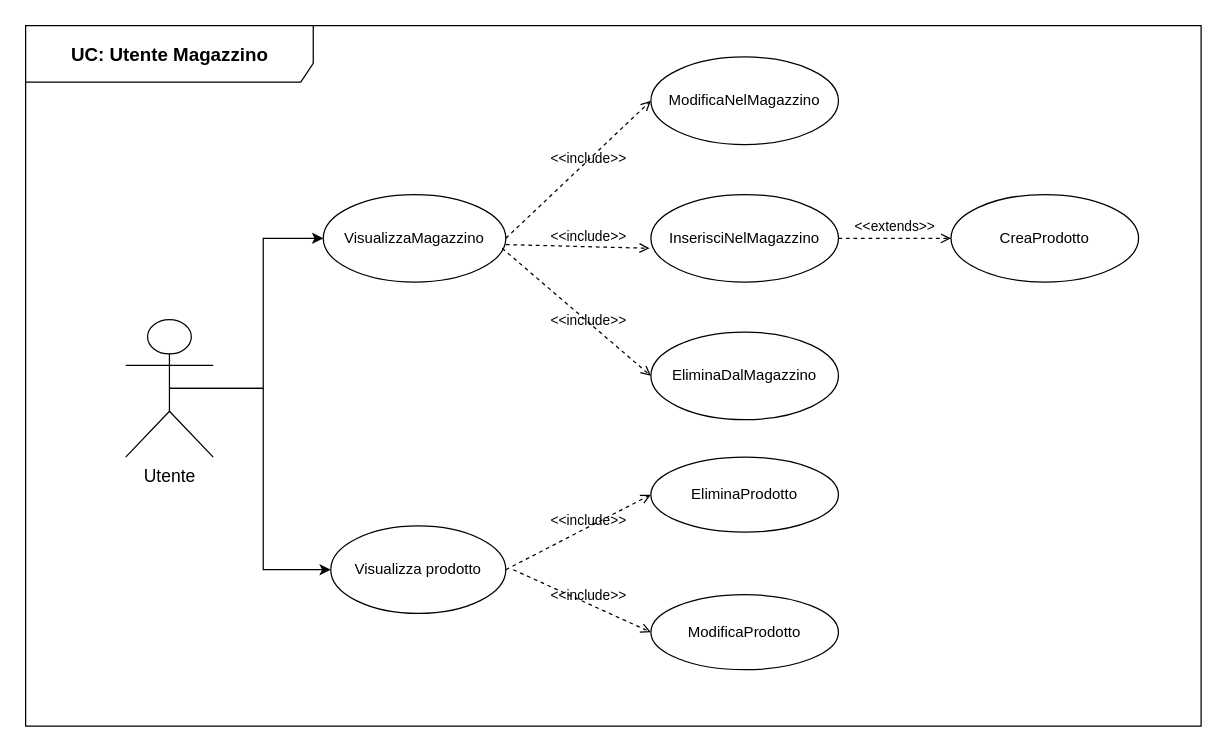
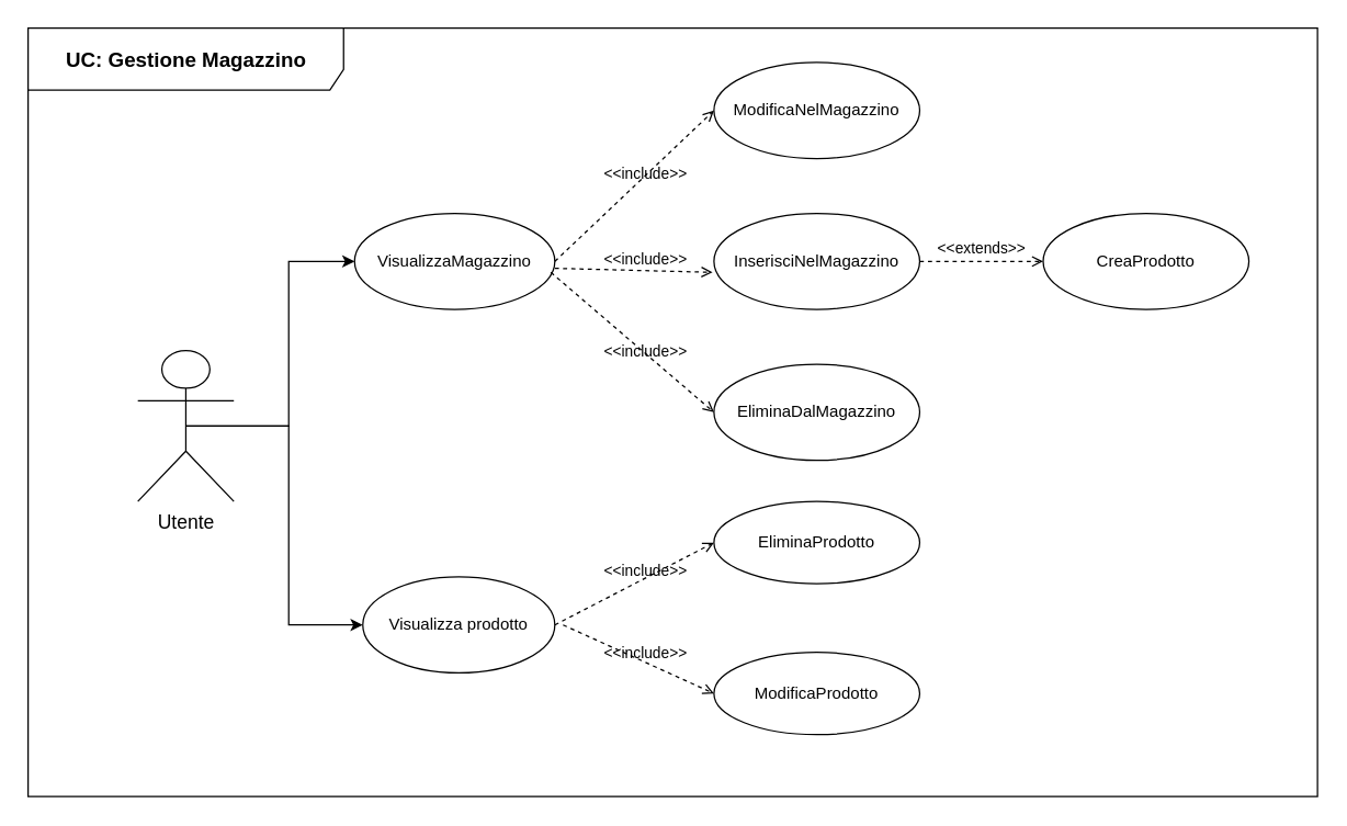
  <mxCell id="0" />
  <mxCell id="1" parent="0" />
  <mxCell id="2" style="edgeStyle=orthogonalEdgeStyle;rounded=0;orthogonalLoop=1;jettySize=auto;html=1;exitX=0.5;exitY=0.5;exitDx=0;exitDy=0;exitPerimeter=0;entryX=0;entryY=0.5;entryDx=0;entryDy=0;" edge="1" parent="1" source="3" target="6"><mxGeometry relative="1" as="geometry"><Array as="points"><mxPoint x="210" y="310" /><mxPoint x="210" y="190" /></Array></mxGeometry></mxCell>
  <mxCell id="3" value="&lt;font style=&quot;font-size: 14px&quot;&gt;Utente&lt;/font&gt;" style="shape=umlActor;verticalLabelPosition=bottom;verticalAlign=top;html=1;outlineConnect=0;fillColor=#ffffff;" vertex="1" parent="1"><mxGeometry x="100" y="255" width="70" height="110" as="geometry" /></mxCell>
  <mxCell id="4" value="InserisciNelMagazzino" style="ellipse;whiteSpace=wrap;html=1;fillColor=#ffffff;" vertex="1" parent="1"><mxGeometry x="520" y="155" width="150" height="70" as="geometry" /></mxCell>
  <mxCell id="5" value="EliminaProdotto" style="ellipse;whiteSpace=wrap;html=1;fillColor=#ffffff;" vertex="1" parent="1"><mxGeometry x="520" y="365" width="150" height="60" as="geometry" /></mxCell>
  <mxCell id="6" value="VisualizzaMagazzino" style="ellipse;whiteSpace=wrap;html=1;fillColor=#ffffff;" vertex="1" parent="1"><mxGeometry x="258" y="155" width="146" height="70" as="geometry" /></mxCell>
  <mxCell id="7" value="CreaProdotto" style="ellipse;whiteSpace=wrap;html=1;fillColor=#ffffff;" vertex="1" parent="1"><mxGeometry x="760" y="155" width="150" height="70" as="geometry" /></mxCell>
  <mxCell id="8" value="EliminaDalMagazzino" style="ellipse;whiteSpace=wrap;html=1;fillColor=#ffffff;" vertex="1" parent="1"><mxGeometry x="520" y="265" width="150" height="70" as="geometry" /></mxCell>
  <mxCell id="9" style="edgeStyle=orthogonalEdgeStyle;rounded=0;orthogonalLoop=1;jettySize=auto;html=1;exitX=0.5;exitY=0.5;exitDx=0;exitDy=0;entryX=0;entryY=0.5;entryDx=0;entryDy=0;exitPerimeter=0;" edge="1" parent="1" source="3" target="12"><mxGeometry relative="1" as="geometry"><Array as="points"><mxPoint x="210" y="310" /><mxPoint x="210" y="455" /></Array></mxGeometry></mxCell>
  <mxCell id="10" value="ModificaProdotto" style="ellipse;whiteSpace=wrap;html=1;fillColor=#ffffff;" vertex="1" parent="1"><mxGeometry x="520" y="475" width="150" height="60" as="geometry" /></mxCell>
  <mxCell id="11" value="ModificaNelMagazzino" style="ellipse;whiteSpace=wrap;html=1;fillColor=#ffffff;" vertex="1" parent="1"><mxGeometry x="520" y="45" width="150" height="70" as="geometry" /></mxCell>
  <mxCell id="12" value="Visualizza prodotto" style="ellipse;whiteSpace=wrap;html=1;" vertex="1" parent="1"><mxGeometry x="264" y="420" width="140" height="70" as="geometry" /></mxCell>
  <mxCell id="13" value="&amp;lt;&amp;lt;include&amp;gt;&amp;gt;" style="html=1;verticalAlign=bottom;labelBackgroundColor=none;endArrow=open;endFill=0;dashed=1;exitX=1;exitY=0.5;exitDx=0;exitDy=0;entryX=0;entryY=0.5;entryDx=0;entryDy=0;" edge="1" parent="1" source="6" target="11"><mxGeometry x="0.073" y="-6" width="160" relative="1" as="geometry"><mxPoint x="440" y="169.5" as="sourcePoint" /><mxPoint x="600" y="169.5" as="targetPoint" /><mxPoint x="-1" as="offset" /></mxGeometry></mxCell>
  <mxCell id="14" value="&amp;lt;&amp;lt;include&amp;gt;&amp;gt;" style="html=1;verticalAlign=bottom;labelBackgroundColor=none;endArrow=open;endFill=0;dashed=1;entryX=0;entryY=0.5;entryDx=0;entryDy=0;" edge="1" parent="1" target="10"><mxGeometry x="0.11" y="-2" width="160" relative="1" as="geometry"><mxPoint x="410" y="455" as="sourcePoint" /><mxPoint x="574" y="449.5" as="targetPoint" /><mxPoint as="offset" /></mxGeometry></mxCell>
  <mxCell id="15" value="&amp;lt;&amp;lt;include&amp;gt;&amp;gt;" style="html=1;verticalAlign=bottom;labelBackgroundColor=none;endArrow=open;endFill=0;dashed=1;entryX=0;entryY=0.5;entryDx=0;entryDy=0;exitX=1;exitY=0.5;exitDx=0;exitDy=0;" edge="1" parent="1" source="12" target="5"><mxGeometry x="0.109" y="-4" width="160" relative="1" as="geometry"><mxPoint x="414" y="445" as="sourcePoint" /><mxPoint x="574" y="445" as="targetPoint" /><mxPoint as="offset" /></mxGeometry></mxCell>
  <mxCell id="16" value="&amp;lt;&amp;lt;include&amp;gt;&amp;gt;" style="html=1;verticalAlign=bottom;labelBackgroundColor=none;endArrow=open;endFill=0;dashed=1;exitX=0.98;exitY=0.614;exitDx=0;exitDy=0;exitPerimeter=0;entryX=0;entryY=0.5;entryDx=0;entryDy=0;" edge="1" parent="1" source="6" target="8"><mxGeometry x="0.225" y="-6" width="160" relative="1" as="geometry"><mxPoint x="340" y="305" as="sourcePoint" /><mxPoint x="500" y="305" as="targetPoint" /><mxPoint as="offset" /></mxGeometry></mxCell>
  <mxCell id="17" value="&lt;div&gt;&amp;lt;&amp;lt;extends&amp;gt;&amp;gt;&lt;/div&gt;" style="html=1;verticalAlign=bottom;labelBackgroundColor=none;endArrow=open;endFill=0;dashed=1;entryX=0;entryY=0.5;entryDx=0;entryDy=0;exitX=1;exitY=0.5;exitDx=0;exitDy=0;" edge="1" parent="1" source="4" target="7"><mxGeometry width="160" relative="1" as="geometry"><mxPoint x="424" y="279.5" as="sourcePoint" /><mxPoint x="584" y="279.5" as="targetPoint" /></mxGeometry></mxCell>
  <mxCell id="18" value="&amp;lt;&amp;lt;include&amp;gt;&amp;gt;" style="html=1;verticalAlign=bottom;labelBackgroundColor=none;endArrow=open;endFill=0;dashed=1;entryX=-0.007;entryY=0.614;entryDx=0;entryDy=0;entryPerimeter=0;" edge="1" parent="1" target="4"><mxGeometry x="0.149" y="-1" width="160" relative="1" as="geometry"><mxPoint x="404" y="195" as="sourcePoint" /><mxPoint x="510" y="195.5" as="targetPoint" /><mxPoint as="offset" /></mxGeometry></mxCell>
- <mxCell id="19" value="&lt;b&gt;&lt;font style=&quot;font-size: 15px&quot;&gt;UC: Utente Magazzino&lt;/font&gt;&lt;/b&gt;" style="shape=umlFrame;tabPosition=left;html=1;boundedLbl=1;labelInHeader=1;width=230;height=45;" vertex="1" parent="1"><mxGeometry x="20" y="20" width="940" height="560" as="geometry" /></mxCell>
+ <mxCell id="19" value="&lt;b&gt;&lt;font style=&quot;font-size: 15px&quot;&gt;UC: Gestione Magazzino&lt;/font&gt;&lt;/b&gt;" style="shape=umlFrame;tabPosition=left;html=1;boundedLbl=1;labelInHeader=1;width=230;height=45;" vertex="1" parent="1"><mxGeometry x="20" y="20" width="940" height="560" as="geometry" /></mxCell>
